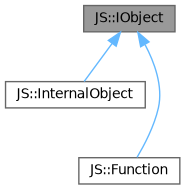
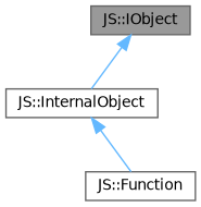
  digraph {
    node [color=gray40 fillcolor=white fontname=Helvetica fontsize=10 shape=box style=filled]
    edge [color=steelblue1 dir=back fontname=Helvetica fontsize=10 labelfontname=Helvetica labelfontsize=10 style=solid]
    n1 [fillcolor=grey60 fontcolor=black height=0.2 label="JS::IObject" width=0.4]
    n2 [height=0.2 label="JS::InternalObject" width=0.4]
    n3 [height=0.2 label="JS::Function" width=0.4]
    n1 -> n2
-   n1 -> n3
+   n2 -> n3
  }
